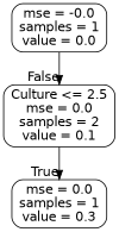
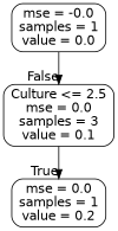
  digraph {
    node [color=black fontname=helvetica shape=box style=rounded]
    edge [fontname=helvetica labeldistance=2.5]
-   n1 [label="Culture <= 2.5\nmse = 0.0\nsamples = 2\nvalue = 0.1"]
-   n2 [label="mse = 0.0\nsamples = 1\nvalue = 0.3"]
+   n1 [label="Culture <= 2.5\nmse = 0.0\nsamples = 3\nvalue = 0.1"]
+   n2 [label="mse = 0.0\nsamples = 1\nvalue = 0.2"]
    n3 [label="mse = -0.0\nsamples = 1\nvalue = 0.0"]
    n1 -> n2 [headlabel=True labelangle=45]
    n3 -> n1 [headlabel=False labelangle=-45]
  }
